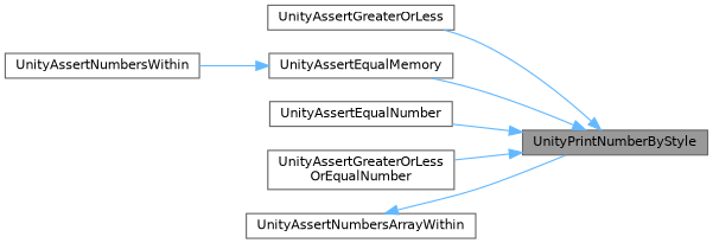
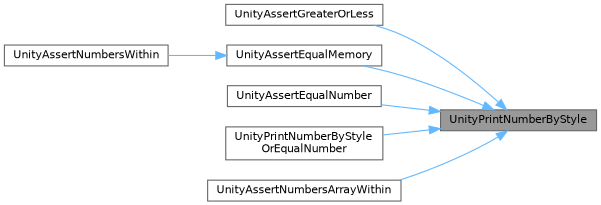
  digraph {
    rankdir=RL
    node [color=grey40 fillcolor=white fontname=Helvetica fontsize=10 shape=box style=filled]
    edge [color=steelblue1 dir=back fontname=Helvetica fontsize=10 labelfontname=Helvetica labelfontsize=10 style=solid]
    n1 [color=gray40 fillcolor=grey60 fontcolor=black height=0.2 label=UnityPrintNumberByStyle width=0.4]
    n2 [height=0.2 label=UnityAssertGreaterOrLess width=0.4]
    n3 [height=0.2 label=UnityAssertEqualMemory width=0.4]
    n4 [height=0.2 label=UnityAssertEqualNumber width=0.4]
-   n5 [height=0.2 label="UnityAssertGreaterOrLess\lOrEqualNumber" width=0.4]
+   n5 [height=0.2 label="UnityPrintNumberByStyle\lOrEqualNumber" width=0.4]
    n6 [height=0.2 label=UnityAssertNumbersArrayWithin width=0.4]
    n7 [height=0.2 label=UnityAssertNumbersWithin width=0.4]
    n1 -> n2
    n1 -> n3
    n1 -> n4
    n1 -> n5
-   n6 -> n1
+   n1 -> n6
    n3 -> n7
  }
